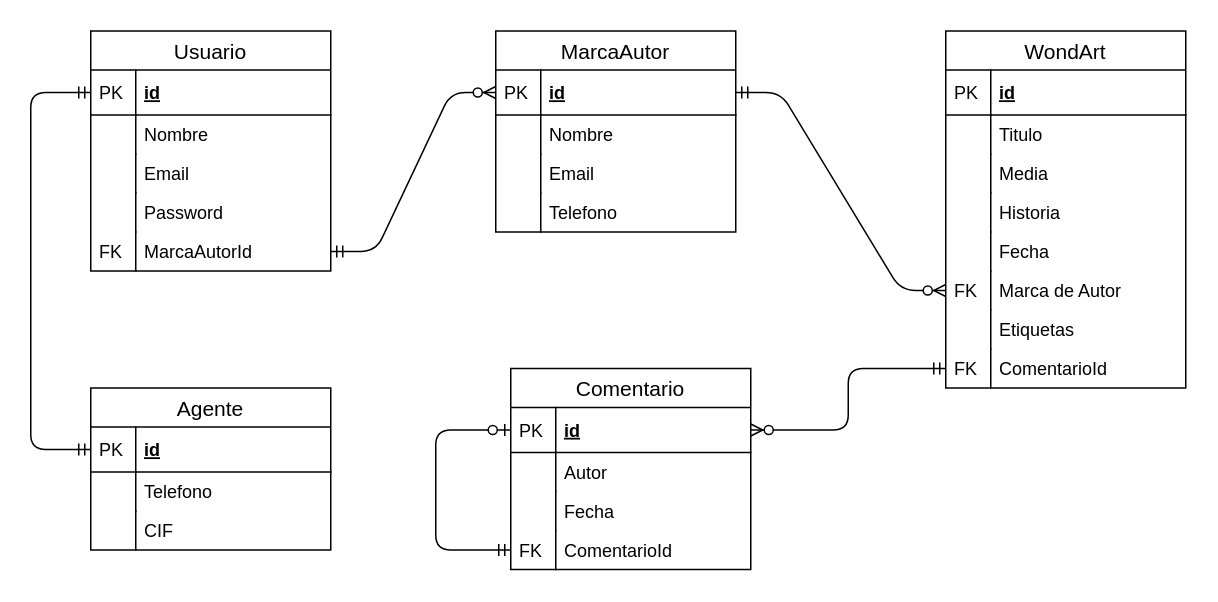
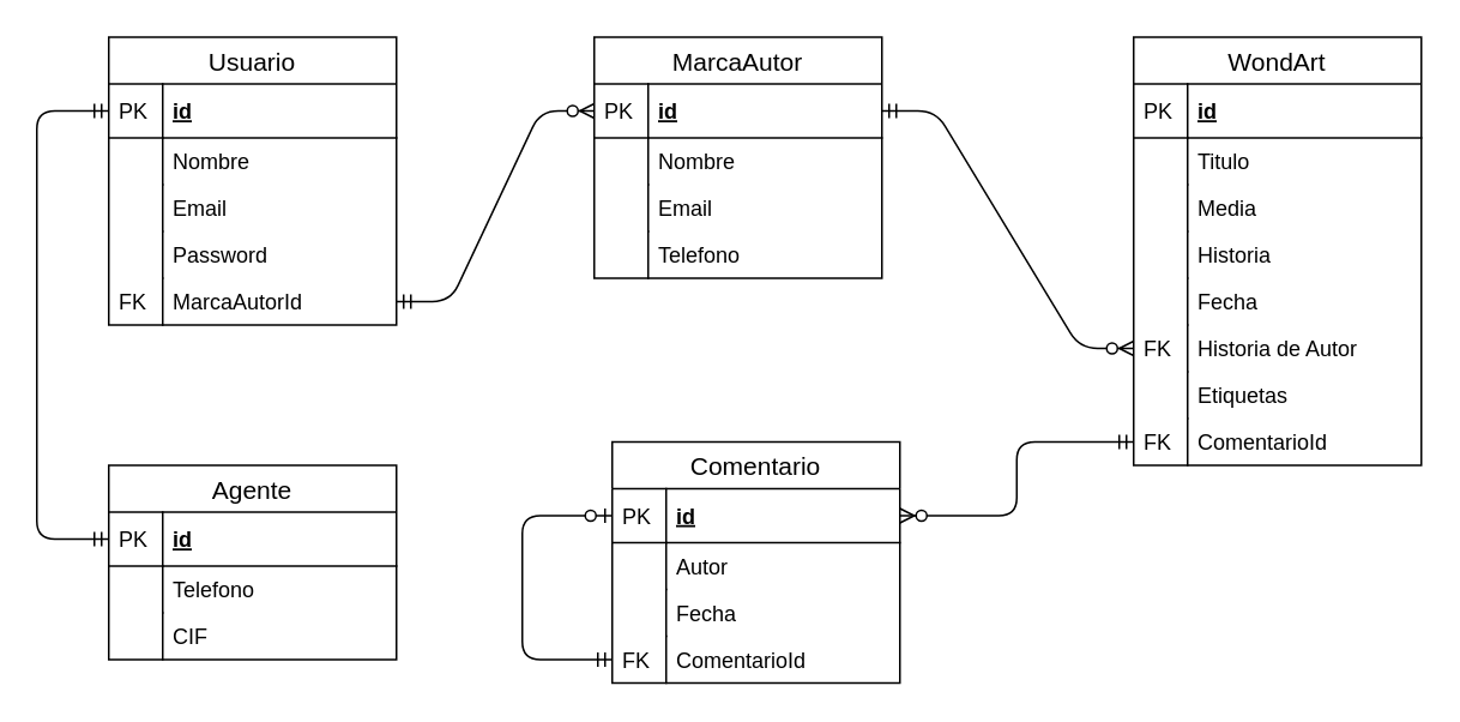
  <mxCell id="0" />
  <mxCell id="1" parent="0" />
  <mxCell id="2" value="Usuario" style="swimlane;fontStyle=0;childLayout=stackLayout;horizontal=1;startSize=26;horizontalStack=0;resizeParent=1;resizeParentMax=0;resizeLast=0;collapsible=1;marginBottom=0;align=center;fontSize=14;" vertex="1" parent="1"><mxGeometry x="60" y="20" width="160" height="160" as="geometry" /></mxCell>
  <mxCell id="3" value="id" style="shape=partialRectangle;top=0;left=0;right=0;bottom=1;align=left;verticalAlign=middle;fillColor=none;spacingLeft=34;spacingRight=4;overflow=hidden;rotatable=0;points=[[0,0.5],[1,0.5]];portConstraint=eastwest;dropTarget=0;fontStyle=5;fontSize=12;" vertex="1" parent="2"><mxGeometry y="26" width="160" height="30" as="geometry" /></mxCell>
  <mxCell id="4" value="PK" style="shape=partialRectangle;top=0;left=0;bottom=0;fillColor=none;align=left;verticalAlign=middle;spacingLeft=4;spacingRight=4;overflow=hidden;rotatable=0;points=[];portConstraint=eastwest;part=1;fontSize=12;" vertex="1" connectable="0" parent="3"><mxGeometry width="30" height="30" as="geometry" /></mxCell>
  <mxCell id="5" value="Nombre" style="shape=partialRectangle;top=0;left=0;right=0;bottom=0;align=left;verticalAlign=top;fillColor=none;spacingLeft=34;spacingRight=4;overflow=hidden;rotatable=0;points=[[0,0.5],[1,0.5]];portConstraint=eastwest;dropTarget=0;fontSize=12;" vertex="1" parent="2"><mxGeometry y="56" width="160" height="26" as="geometry" /></mxCell>
  <mxCell id="6" value="" style="shape=partialRectangle;top=0;left=0;bottom=0;fillColor=none;align=left;verticalAlign=top;spacingLeft=4;spacingRight=4;overflow=hidden;rotatable=0;points=[];portConstraint=eastwest;part=1;fontSize=12;" vertex="1" connectable="0" parent="5"><mxGeometry width="30" height="26" as="geometry" /></mxCell>
  <mxCell id="7" value="Email" style="shape=partialRectangle;top=0;left=0;right=0;bottom=0;align=left;verticalAlign=top;fillColor=none;spacingLeft=34;spacingRight=4;overflow=hidden;rotatable=0;points=[[0,0.5],[1,0.5]];portConstraint=eastwest;dropTarget=0;fontSize=12;" vertex="1" parent="2"><mxGeometry y="82" width="160" height="26" as="geometry" /></mxCell>
  <mxCell id="8" value="" style="shape=partialRectangle;top=0;left=0;bottom=0;fillColor=none;align=left;verticalAlign=top;spacingLeft=4;spacingRight=4;overflow=hidden;rotatable=0;points=[];portConstraint=eastwest;part=1;fontSize=12;" vertex="1" connectable="0" parent="7"><mxGeometry width="30" height="26" as="geometry" /></mxCell>
  <mxCell id="9" value="Password" style="shape=partialRectangle;top=0;left=0;right=0;bottom=0;align=left;verticalAlign=top;fillColor=none;spacingLeft=34;spacingRight=4;overflow=hidden;rotatable=0;points=[[0,0.5],[1,0.5]];portConstraint=eastwest;dropTarget=0;fontSize=12;" vertex="1" parent="2"><mxGeometry y="108" width="160" height="26" as="geometry" /></mxCell>
  <mxCell id="10" value="" style="shape=partialRectangle;top=0;left=0;bottom=0;fillColor=none;align=left;verticalAlign=top;spacingLeft=4;spacingRight=4;overflow=hidden;rotatable=0;points=[];portConstraint=eastwest;part=1;fontSize=12;" vertex="1" connectable="0" parent="9"><mxGeometry width="30" height="26" as="geometry" /></mxCell>
  <mxCell id="11" value="MarcaAutorId" style="shape=partialRectangle;top=0;left=0;right=0;bottom=0;align=left;verticalAlign=top;fillColor=none;spacingLeft=34;spacingRight=4;overflow=hidden;rotatable=0;points=[[0,0.5],[1,0.5]];portConstraint=eastwest;dropTarget=0;fontSize=12;" vertex="1" parent="2"><mxGeometry y="134" width="160" height="26" as="geometry" /></mxCell>
  <mxCell id="12" value="FK" style="shape=partialRectangle;top=0;left=0;bottom=0;fillColor=none;align=left;verticalAlign=top;spacingLeft=4;spacingRight=4;overflow=hidden;rotatable=0;points=[];portConstraint=eastwest;part=1;fontSize=12;" vertex="1" connectable="0" parent="11"><mxGeometry width="30" height="26" as="geometry" /></mxCell>
  <mxCell id="13" value="MarcaAutor" style="swimlane;fontStyle=0;childLayout=stackLayout;horizontal=1;startSize=26;horizontalStack=0;resizeParent=1;resizeParentMax=0;resizeLast=0;collapsible=1;marginBottom=0;align=center;fontSize=14;" vertex="1" parent="1"><mxGeometry x="330" y="20" width="160" height="134" as="geometry" /></mxCell>
  <mxCell id="14" value="id" style="shape=partialRectangle;top=0;left=0;right=0;bottom=1;align=left;verticalAlign=middle;fillColor=none;spacingLeft=34;spacingRight=4;overflow=hidden;rotatable=0;points=[[0,0.5],[1,0.5]];portConstraint=eastwest;dropTarget=0;fontStyle=5;fontSize=12;" vertex="1" parent="13"><mxGeometry y="26" width="160" height="30" as="geometry" /></mxCell>
  <mxCell id="15" value="PK" style="shape=partialRectangle;top=0;left=0;bottom=0;fillColor=none;align=left;verticalAlign=middle;spacingLeft=4;spacingRight=4;overflow=hidden;rotatable=0;points=[];portConstraint=eastwest;part=1;fontSize=12;" vertex="1" connectable="0" parent="14"><mxGeometry width="30" height="30" as="geometry" /></mxCell>
  <mxCell id="16" value="Nombre" style="shape=partialRectangle;top=0;left=0;right=0;bottom=0;align=left;verticalAlign=top;fillColor=none;spacingLeft=34;spacingRight=4;overflow=hidden;rotatable=0;points=[[0,0.5],[1,0.5]];portConstraint=eastwest;dropTarget=0;fontSize=12;" vertex="1" parent="13"><mxGeometry y="56" width="160" height="26" as="geometry" /></mxCell>
  <mxCell id="17" value="" style="shape=partialRectangle;top=0;left=0;bottom=0;fillColor=none;align=left;verticalAlign=top;spacingLeft=4;spacingRight=4;overflow=hidden;rotatable=0;points=[];portConstraint=eastwest;part=1;fontSize=12;" vertex="1" connectable="0" parent="16"><mxGeometry width="30" height="26" as="geometry" /></mxCell>
  <mxCell id="18" value="Email" style="shape=partialRectangle;top=0;left=0;right=0;bottom=0;align=left;verticalAlign=top;fillColor=none;spacingLeft=34;spacingRight=4;overflow=hidden;rotatable=0;points=[[0,0.5],[1,0.5]];portConstraint=eastwest;dropTarget=0;fontSize=12;" vertex="1" parent="13"><mxGeometry y="82" width="160" height="26" as="geometry" /></mxCell>
  <mxCell id="19" value="" style="shape=partialRectangle;top=0;left=0;bottom=0;fillColor=none;align=left;verticalAlign=top;spacingLeft=4;spacingRight=4;overflow=hidden;rotatable=0;points=[];portConstraint=eastwest;part=1;fontSize=12;" vertex="1" connectable="0" parent="18"><mxGeometry width="30" height="26" as="geometry" /></mxCell>
  <mxCell id="20" value="Telefono" style="shape=partialRectangle;top=0;left=0;right=0;bottom=0;align=left;verticalAlign=top;fillColor=none;spacingLeft=34;spacingRight=4;overflow=hidden;rotatable=0;points=[[0,0.5],[1,0.5]];portConstraint=eastwest;dropTarget=0;fontSize=12;" vertex="1" parent="13"><mxGeometry y="108" width="160" height="26" as="geometry" /></mxCell>
  <mxCell id="21" value="" style="shape=partialRectangle;top=0;left=0;bottom=0;fillColor=none;align=left;verticalAlign=top;spacingLeft=4;spacingRight=4;overflow=hidden;rotatable=0;points=[];portConstraint=eastwest;part=1;fontSize=12;" vertex="1" connectable="0" parent="20"><mxGeometry width="30" height="26" as="geometry" /></mxCell>
  <mxCell id="22" value="WondArt" style="swimlane;fontStyle=0;childLayout=stackLayout;horizontal=1;startSize=26;horizontalStack=0;resizeParent=1;resizeParentMax=0;resizeLast=0;collapsible=1;marginBottom=0;align=center;fontSize=14;" vertex="1" parent="1"><mxGeometry x="630" y="20" width="160" height="238" as="geometry" /></mxCell>
  <mxCell id="23" value="id" style="shape=partialRectangle;top=0;left=0;right=0;bottom=1;align=left;verticalAlign=middle;fillColor=none;spacingLeft=34;spacingRight=4;overflow=hidden;rotatable=0;points=[[0,0.5],[1,0.5]];portConstraint=eastwest;dropTarget=0;fontStyle=5;fontSize=12;" vertex="1" parent="22"><mxGeometry y="26" width="160" height="30" as="geometry" /></mxCell>
  <mxCell id="24" value="PK" style="shape=partialRectangle;top=0;left=0;bottom=0;fillColor=none;align=left;verticalAlign=middle;spacingLeft=4;spacingRight=4;overflow=hidden;rotatable=0;points=[];portConstraint=eastwest;part=1;fontSize=12;" vertex="1" connectable="0" parent="23"><mxGeometry width="30" height="30" as="geometry" /></mxCell>
  <mxCell id="25" value="Titulo" style="shape=partialRectangle;top=0;left=0;right=0;bottom=0;align=left;verticalAlign=top;fillColor=none;spacingLeft=34;spacingRight=4;overflow=hidden;rotatable=0;points=[[0,0.5],[1,0.5]];portConstraint=eastwest;dropTarget=0;fontSize=12;" vertex="1" parent="22"><mxGeometry y="56" width="160" height="26" as="geometry" /></mxCell>
  <mxCell id="26" value="" style="shape=partialRectangle;top=0;left=0;bottom=0;fillColor=none;align=left;verticalAlign=top;spacingLeft=4;spacingRight=4;overflow=hidden;rotatable=0;points=[];portConstraint=eastwest;part=1;fontSize=12;" vertex="1" connectable="0" parent="25"><mxGeometry width="30" height="26" as="geometry" /></mxCell>
  <mxCell id="27" value="Media" style="shape=partialRectangle;top=0;left=0;right=0;bottom=0;align=left;verticalAlign=top;fillColor=none;spacingLeft=34;spacingRight=4;overflow=hidden;rotatable=0;points=[[0,0.5],[1,0.5]];portConstraint=eastwest;dropTarget=0;fontSize=12;" vertex="1" parent="22"><mxGeometry y="82" width="160" height="26" as="geometry" /></mxCell>
  <mxCell id="28" value="" style="shape=partialRectangle;top=0;left=0;bottom=0;fillColor=none;align=left;verticalAlign=top;spacingLeft=4;spacingRight=4;overflow=hidden;rotatable=0;points=[];portConstraint=eastwest;part=1;fontSize=12;" vertex="1" connectable="0" parent="27"><mxGeometry width="30" height="26" as="geometry" /></mxCell>
  <mxCell id="29" value="Historia" style="shape=partialRectangle;top=0;left=0;right=0;bottom=0;align=left;verticalAlign=top;fillColor=none;spacingLeft=34;spacingRight=4;overflow=hidden;rotatable=0;points=[[0,0.5],[1,0.5]];portConstraint=eastwest;dropTarget=0;fontSize=12;" vertex="1" parent="22"><mxGeometry y="108" width="160" height="26" as="geometry" /></mxCell>
  <mxCell id="30" value="" style="shape=partialRectangle;top=0;left=0;bottom=0;fillColor=none;align=left;verticalAlign=top;spacingLeft=4;spacingRight=4;overflow=hidden;rotatable=0;points=[];portConstraint=eastwest;part=1;fontSize=12;" vertex="1" connectable="0" parent="29"><mxGeometry width="30" height="26" as="geometry" /></mxCell>
  <mxCell id="31" value="Fecha" style="shape=partialRectangle;top=0;left=0;right=0;bottom=0;align=left;verticalAlign=top;fillColor=none;spacingLeft=34;spacingRight=4;overflow=hidden;rotatable=0;points=[[0,0.5],[1,0.5]];portConstraint=eastwest;dropTarget=0;fontSize=12;" vertex="1" parent="22"><mxGeometry y="134" width="160" height="26" as="geometry" /></mxCell>
  <mxCell id="32" value="" style="shape=partialRectangle;top=0;left=0;bottom=0;fillColor=none;align=left;verticalAlign=top;spacingLeft=4;spacingRight=4;overflow=hidden;rotatable=0;points=[];portConstraint=eastwest;part=1;fontSize=12;" vertex="1" connectable="0" parent="31"><mxGeometry width="30" height="26" as="geometry" /></mxCell>
- <mxCell id="33" value="Marca de Autor" style="shape=partialRectangle;top=0;left=0;right=0;bottom=0;align=left;verticalAlign=top;fillColor=none;spacingLeft=34;spacingRight=4;overflow=hidden;rotatable=0;points=[[0,0.5],[1,0.5]];portConstraint=eastwest;dropTarget=0;fontSize=12;" vertex="1" parent="22"><mxGeometry y="160" width="160" height="26" as="geometry" /></mxCell>
+ <mxCell id="33" value="Historia de Autor" style="shape=partialRectangle;top=0;left=0;right=0;bottom=0;align=left;verticalAlign=top;fillColor=none;spacingLeft=34;spacingRight=4;overflow=hidden;rotatable=0;points=[[0,0.5],[1,0.5]];portConstraint=eastwest;dropTarget=0;fontSize=12;" vertex="1" parent="22"><mxGeometry y="160" width="160" height="26" as="geometry" /></mxCell>
  <mxCell id="34" value="FK" style="shape=partialRectangle;top=0;left=0;bottom=0;fillColor=none;align=left;verticalAlign=top;spacingLeft=4;spacingRight=4;overflow=hidden;rotatable=0;points=[];portConstraint=eastwest;part=1;fontSize=12;" vertex="1" connectable="0" parent="33"><mxGeometry width="30" height="26" as="geometry" /></mxCell>
  <mxCell id="35" value="Etiquetas" style="shape=partialRectangle;top=0;left=0;right=0;bottom=0;align=left;verticalAlign=top;fillColor=none;spacingLeft=34;spacingRight=4;overflow=hidden;rotatable=0;points=[[0,0.5],[1,0.5]];portConstraint=eastwest;dropTarget=0;fontSize=12;" vertex="1" parent="22"><mxGeometry y="186" width="160" height="26" as="geometry" /></mxCell>
  <mxCell id="36" value="" style="shape=partialRectangle;top=0;left=0;bottom=0;fillColor=none;align=left;verticalAlign=top;spacingLeft=4;spacingRight=4;overflow=hidden;rotatable=0;points=[];portConstraint=eastwest;part=1;fontSize=12;" vertex="1" connectable="0" parent="35"><mxGeometry width="30" height="26" as="geometry" /></mxCell>
  <mxCell id="37" value="ComentarioId" style="shape=partialRectangle;top=0;left=0;right=0;bottom=0;align=left;verticalAlign=top;fillColor=none;spacingLeft=34;spacingRight=4;overflow=hidden;rotatable=0;points=[[0,0.5],[1,0.5]];portConstraint=eastwest;dropTarget=0;fontSize=12;" vertex="1" parent="22"><mxGeometry y="212" width="160" height="26" as="geometry" /></mxCell>
  <mxCell id="38" value="FK" style="shape=partialRectangle;top=0;left=0;bottom=0;fillColor=none;align=left;verticalAlign=top;spacingLeft=4;spacingRight=4;overflow=hidden;rotatable=0;points=[];portConstraint=eastwest;part=1;fontSize=12;" vertex="1" connectable="0" parent="37"><mxGeometry width="30" height="26" as="geometry" /></mxCell>
  <mxCell id="39" value="" style="fontSize=12;html=1;endArrow=ERmandOne;startArrow=ERmandOne;exitX=0;exitY=0.5;exitDx=0;exitDy=0;entryX=0;entryY=0.5;entryDx=0;entryDy=0;edgeStyle=orthogonalEdgeStyle;" edge="1" parent="1" source="41" target="3"><mxGeometry width="100" height="100" relative="1" as="geometry"><mxPoint x="350" y="480" as="sourcePoint" /><mxPoint x="40" y="230" as="targetPoint" /><Array as="points"><mxPoint x="20" y="299" /><mxPoint x="20" y="61" /></Array></mxGeometry></mxCell>
  <mxCell id="40" value="Agente" style="swimlane;fontStyle=0;childLayout=stackLayout;horizontal=1;startSize=26;horizontalStack=0;resizeParent=1;resizeParentMax=0;resizeLast=0;collapsible=1;marginBottom=0;align=center;fontSize=14;" vertex="1" parent="1"><mxGeometry x="60" y="258" width="160" height="108" as="geometry" /></mxCell>
  <mxCell id="41" value="id" style="shape=partialRectangle;top=0;left=0;right=0;bottom=1;align=left;verticalAlign=middle;fillColor=none;spacingLeft=34;spacingRight=4;overflow=hidden;rotatable=0;points=[[0,0.5],[1,0.5]];portConstraint=eastwest;dropTarget=0;fontStyle=5;fontSize=12;" vertex="1" parent="40"><mxGeometry y="26" width="160" height="30" as="geometry" /></mxCell>
  <mxCell id="42" value="PK" style="shape=partialRectangle;top=0;left=0;bottom=0;fillColor=none;align=left;verticalAlign=middle;spacingLeft=4;spacingRight=4;overflow=hidden;rotatable=0;points=[];portConstraint=eastwest;part=1;fontSize=12;" vertex="1" connectable="0" parent="41"><mxGeometry width="30" height="30" as="geometry" /></mxCell>
  <mxCell id="43" value="Telefono" style="shape=partialRectangle;top=0;left=0;right=0;bottom=0;align=left;verticalAlign=top;fillColor=none;spacingLeft=34;spacingRight=4;overflow=hidden;rotatable=0;points=[[0,0.5],[1,0.5]];portConstraint=eastwest;dropTarget=0;fontSize=12;" vertex="1" parent="40"><mxGeometry y="56" width="160" height="26" as="geometry" /></mxCell>
  <mxCell id="44" value="" style="shape=partialRectangle;top=0;left=0;bottom=0;fillColor=none;align=left;verticalAlign=top;spacingLeft=4;spacingRight=4;overflow=hidden;rotatable=0;points=[];portConstraint=eastwest;part=1;fontSize=12;" vertex="1" connectable="0" parent="43"><mxGeometry width="30" height="26" as="geometry" /></mxCell>
  <mxCell id="45" value="CIF" style="shape=partialRectangle;top=0;left=0;right=0;bottom=0;align=left;verticalAlign=top;fillColor=none;spacingLeft=34;spacingRight=4;overflow=hidden;rotatable=0;points=[[0,0.5],[1,0.5]];portConstraint=eastwest;dropTarget=0;fontSize=12;" vertex="1" parent="40"><mxGeometry y="82" width="160" height="26" as="geometry" /></mxCell>
  <mxCell id="46" value="" style="shape=partialRectangle;top=0;left=0;bottom=0;fillColor=none;align=left;verticalAlign=top;spacingLeft=4;spacingRight=4;overflow=hidden;rotatable=0;points=[];portConstraint=eastwest;part=1;fontSize=12;" vertex="1" connectable="0" parent="45"><mxGeometry width="30" height="26" as="geometry" /></mxCell>
  <mxCell id="47" value="" style="edgeStyle=entityRelationEdgeStyle;fontSize=12;html=1;endArrow=ERzeroToMany;startArrow=ERmandOne;exitX=1;exitY=0.5;exitDx=0;exitDy=0;entryX=0;entryY=0.5;entryDx=0;entryDy=0;" edge="1" parent="1" source="11" target="14"><mxGeometry width="100" height="100" relative="1" as="geometry"><mxPoint x="350" y="280" as="sourcePoint" /><mxPoint x="450" y="180" as="targetPoint" /></mxGeometry></mxCell>
  <mxCell id="48" value="" style="edgeStyle=entityRelationEdgeStyle;fontSize=12;html=1;endArrow=ERzeroToMany;startArrow=ERmandOne;exitX=1;exitY=0.5;exitDx=0;exitDy=0;entryX=0;entryY=0.5;entryDx=0;entryDy=0;" edge="1" parent="1" source="14" target="33"><mxGeometry width="100" height="100" relative="1" as="geometry"><mxPoint x="350" y="280" as="sourcePoint" /><mxPoint x="450" y="180" as="targetPoint" /></mxGeometry></mxCell>
  <mxCell id="49" value="Comentario" style="swimlane;fontStyle=0;childLayout=stackLayout;horizontal=1;startSize=26;horizontalStack=0;resizeParent=1;resizeParentMax=0;resizeLast=0;collapsible=1;marginBottom=0;align=center;fontSize=14;" vertex="1" parent="1"><mxGeometry x="340" y="245" width="160" height="134" as="geometry" /></mxCell>
  <mxCell id="50" value="id" style="shape=partialRectangle;top=0;left=0;right=0;bottom=1;align=left;verticalAlign=middle;fillColor=none;spacingLeft=34;spacingRight=4;overflow=hidden;rotatable=0;points=[[0,0.5],[1,0.5]];portConstraint=eastwest;dropTarget=0;fontStyle=5;fontSize=12;" vertex="1" parent="49"><mxGeometry y="26" width="160" height="30" as="geometry" /></mxCell>
  <mxCell id="51" value="PK" style="shape=partialRectangle;top=0;left=0;bottom=0;fillColor=none;align=left;verticalAlign=middle;spacingLeft=4;spacingRight=4;overflow=hidden;rotatable=0;points=[];portConstraint=eastwest;part=1;fontSize=12;" vertex="1" connectable="0" parent="50"><mxGeometry width="30" height="30" as="geometry" /></mxCell>
  <mxCell id="52" value="Autor" style="shape=partialRectangle;top=0;left=0;right=0;bottom=0;align=left;verticalAlign=top;fillColor=none;spacingLeft=34;spacingRight=4;overflow=hidden;rotatable=0;points=[[0,0.5],[1,0.5]];portConstraint=eastwest;dropTarget=0;fontSize=12;" vertex="1" parent="49"><mxGeometry y="56" width="160" height="26" as="geometry" /></mxCell>
  <mxCell id="53" value="" style="shape=partialRectangle;top=0;left=0;bottom=0;fillColor=none;align=left;verticalAlign=top;spacingLeft=4;spacingRight=4;overflow=hidden;rotatable=0;points=[];portConstraint=eastwest;part=1;fontSize=12;" vertex="1" connectable="0" parent="52"><mxGeometry width="30" height="26" as="geometry" /></mxCell>
  <mxCell id="54" value="Fecha" style="shape=partialRectangle;top=0;left=0;right=0;bottom=0;align=left;verticalAlign=top;fillColor=none;spacingLeft=34;spacingRight=4;overflow=hidden;rotatable=0;points=[[0,0.5],[1,0.5]];portConstraint=eastwest;dropTarget=0;fontSize=12;" vertex="1" parent="49"><mxGeometry y="82" width="160" height="26" as="geometry" /></mxCell>
  <mxCell id="55" value="" style="shape=partialRectangle;top=0;left=0;bottom=0;fillColor=none;align=left;verticalAlign=top;spacingLeft=4;spacingRight=4;overflow=hidden;rotatable=0;points=[];portConstraint=eastwest;part=1;fontSize=12;" vertex="1" connectable="0" parent="54"><mxGeometry width="30" height="26" as="geometry" /></mxCell>
  <mxCell id="56" value="ComentarioId" style="shape=partialRectangle;top=0;left=0;right=0;bottom=0;align=left;verticalAlign=top;fillColor=none;spacingLeft=34;spacingRight=4;overflow=hidden;rotatable=0;points=[[0,0.5],[1,0.5]];portConstraint=eastwest;dropTarget=0;fontSize=12;" vertex="1" parent="49"><mxGeometry y="108" width="160" height="26" as="geometry" /></mxCell>
  <mxCell id="57" value="FK" style="shape=partialRectangle;top=0;left=0;bottom=0;fillColor=none;align=left;verticalAlign=top;spacingLeft=4;spacingRight=4;overflow=hidden;rotatable=0;points=[];portConstraint=eastwest;part=1;fontSize=12;" vertex="1" connectable="0" parent="56"><mxGeometry width="30" height="26" as="geometry" /></mxCell>
  <mxCell id="58" value="" style="edgeStyle=orthogonalEdgeStyle;fontSize=12;html=1;endArrow=ERzeroToOne;startArrow=ERmandOne;entryX=0;entryY=0.5;entryDx=0;entryDy=0;exitX=0;exitY=0.5;exitDx=0;exitDy=0;" edge="1" parent="49" source="56" target="50"><mxGeometry width="100" height="100" relative="1" as="geometry"><mxPoint x="-80" y="125" as="sourcePoint" /><mxPoint x="70" y="-65" as="targetPoint" /><Array as="points"><mxPoint x="-50" y="121" /><mxPoint x="-50" y="41" /></Array></mxGeometry></mxCell>
  <mxCell id="59" value="" style="edgeStyle=orthogonalEdgeStyle;fontSize=12;html=1;endArrow=ERzeroToMany;startArrow=ERmandOne;entryX=1;entryY=0.5;entryDx=0;entryDy=0;exitX=0;exitY=0.5;exitDx=0;exitDy=0;" edge="1" parent="1" source="37" target="50"><mxGeometry width="100" height="100" relative="1" as="geometry"><mxPoint x="570" y="250" as="sourcePoint" /><mxPoint x="450" y="180" as="targetPoint" /></mxGeometry></mxCell>
